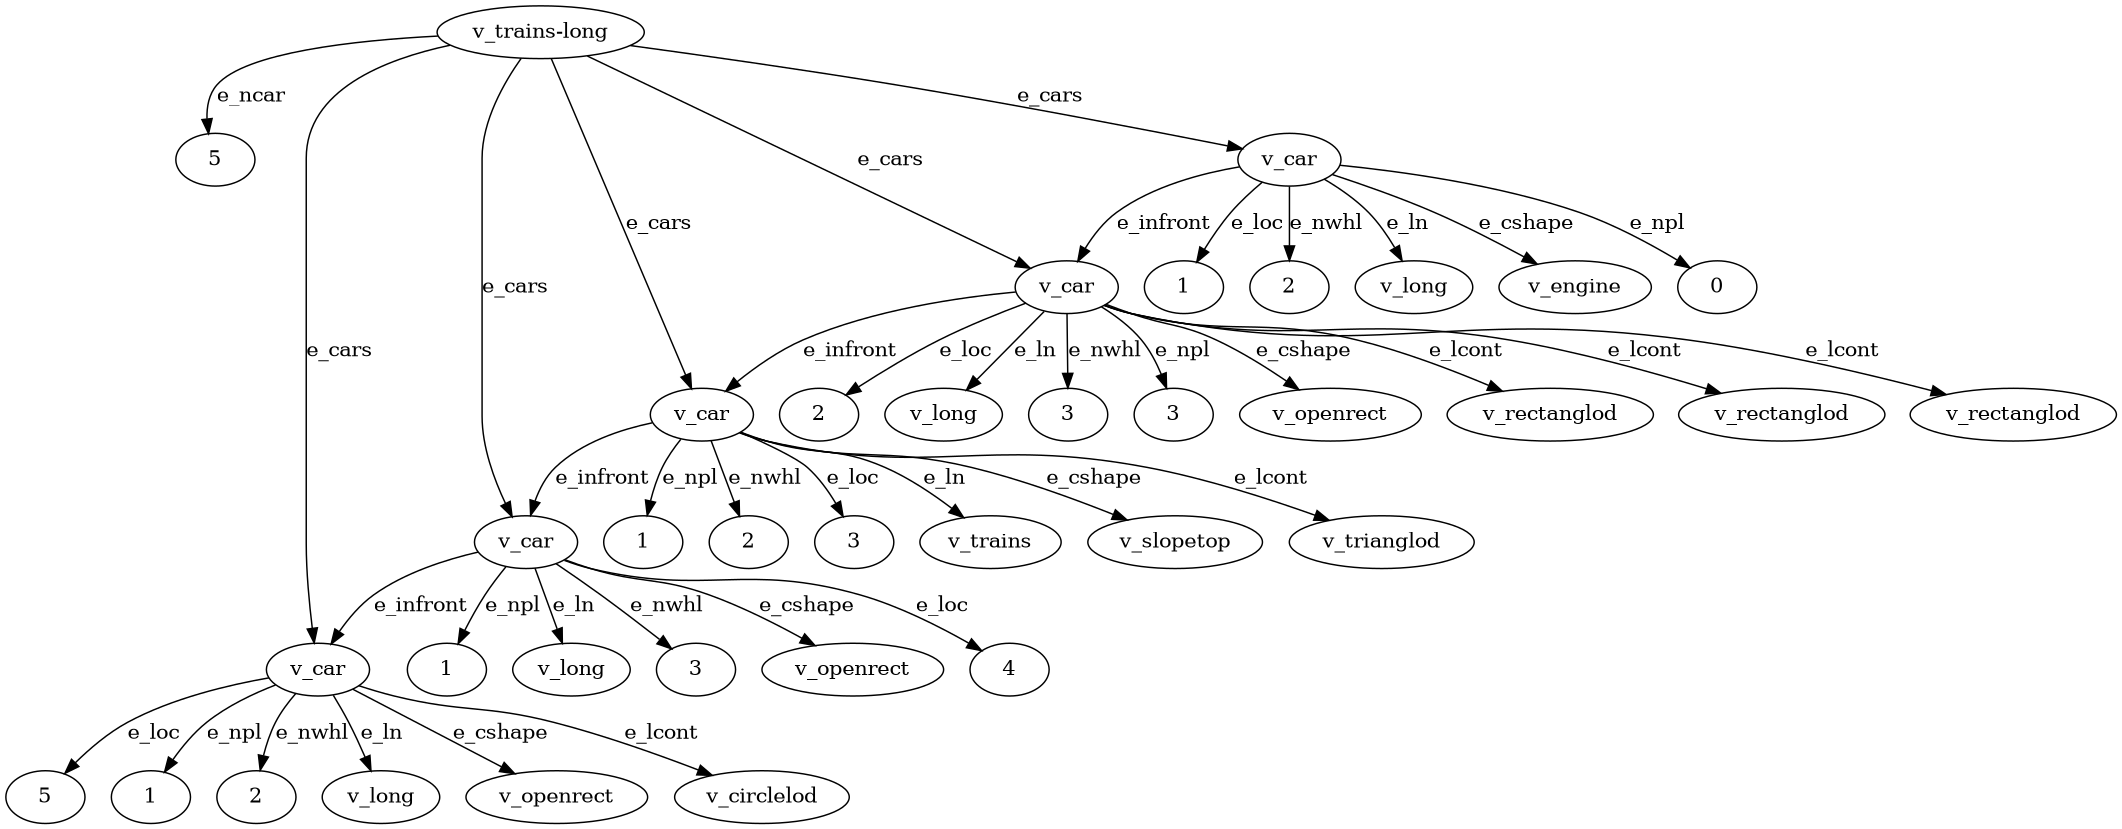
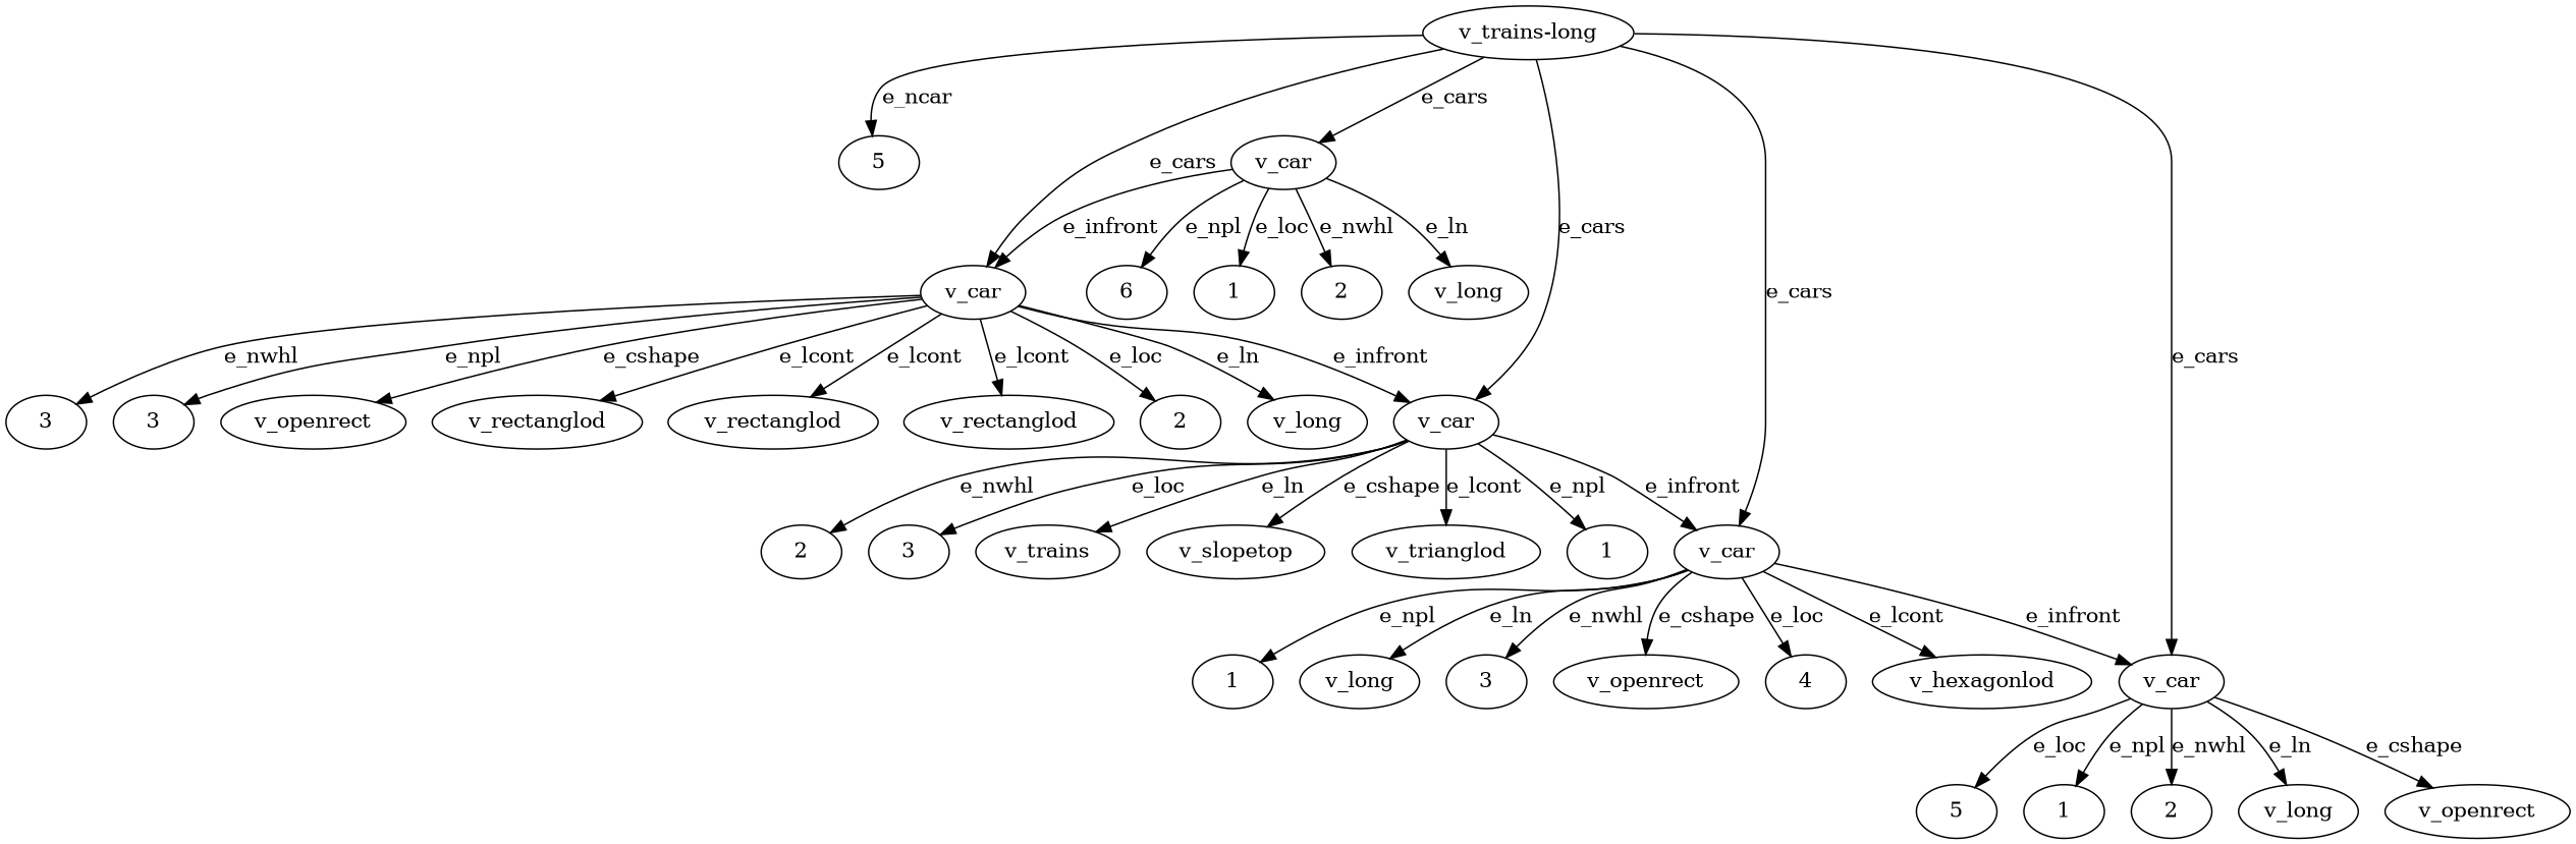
  digraph {
    n1 [label="v_trains-long"]
    n2 [label=5]
    n3 [label=v_car]
    n4 [label=v_car]
    n5 [label=v_car]
    n6 [label=v_car]
    n7 [label=v_car]
    n8 [label=1]
    n9 [label=2]
    n10 [label=v_long]
-   n11 [label=v_engine]
-   n12 [label=0]
+   n12 [label=6]
    n13 [label=2]
    n14 [label=v_long]
    n15 [label=3]
    n16 [label=3]
    n17 [label=v_openrect]
    n18 [label=v_rectanglod]
    n19 [label=v_rectanglod]
    n20 [label=v_rectanglod]
    n21 [label=1]
    n22 [label=2]
    n23 [label=3]
    n24 [label=v_trains]
    n25 [label=v_slopetop]
    n26 [label=v_trianglod]
    n27 [label=1]
    n28 [label=v_long]
    n29 [label=3]
    n30 [label=v_openrect]
    n31 [label=4]
+   n32 [label=v_hexagonlod]
    n33 [label=5]
    n34 [label=1]
    n35 [label=2]
    n36 [label=v_long]
    n37 [label=v_openrect]
-   n38 [label=v_circlelod]
    n1 -> n2 [label=e_ncar]
    n1 -> n3 [label=e_cars]
    n1 -> n4 [label=e_cars]
    n1 -> n5 [label=e_cars]
    n1 -> n6 [label=e_cars]
    n1 -> n7 [label=e_cars]
    n3 -> n4 [label=e_infront]
    n3 -> n8 [label=e_loc]
    n3 -> n9 [label=e_nwhl]
    n3 -> n10 [label=e_ln]
-   n3 -> n11 [label=e_cshape]
    n3 -> n12 [label=e_npl]
    n4 -> n5 [label=e_infront]
    n4 -> n13 [label=e_loc]
    n4 -> n14 [label=e_ln]
    n4 -> n15 [label=e_nwhl]
    n4 -> n16 [label=e_npl]
    n4 -> n17 [label=e_cshape]
    n4 -> n18 [label=e_lcont]
    n4 -> n19 [label=e_lcont]
    n4 -> n20 [label=e_lcont]
    n5 -> n6 [label=e_infront]
    n5 -> n21 [label=e_npl]
    n5 -> n22 [label=e_nwhl]
    n5 -> n23 [label=e_loc]
    n5 -> n24 [label=e_ln]
    n5 -> n25 [label=e_cshape]
    n5 -> n26 [label=e_lcont]
    n6 -> n7 [label=e_infront]
    n6 -> n27 [label=e_npl]
    n6 -> n28 [label=e_ln]
    n6 -> n29 [label=e_nwhl]
    n6 -> n30 [label=e_cshape]
    n6 -> n31 [label=e_loc]
+   n6 -> n32 [label=e_lcont]
    n7 -> n33 [label=e_loc]
    n7 -> n34 [label=e_npl]
    n7 -> n35 [label=e_nwhl]
    n7 -> n36 [label=e_ln]
    n7 -> n37 [label=e_cshape]
-   n7 -> n38 [label=e_lcont]
  }
